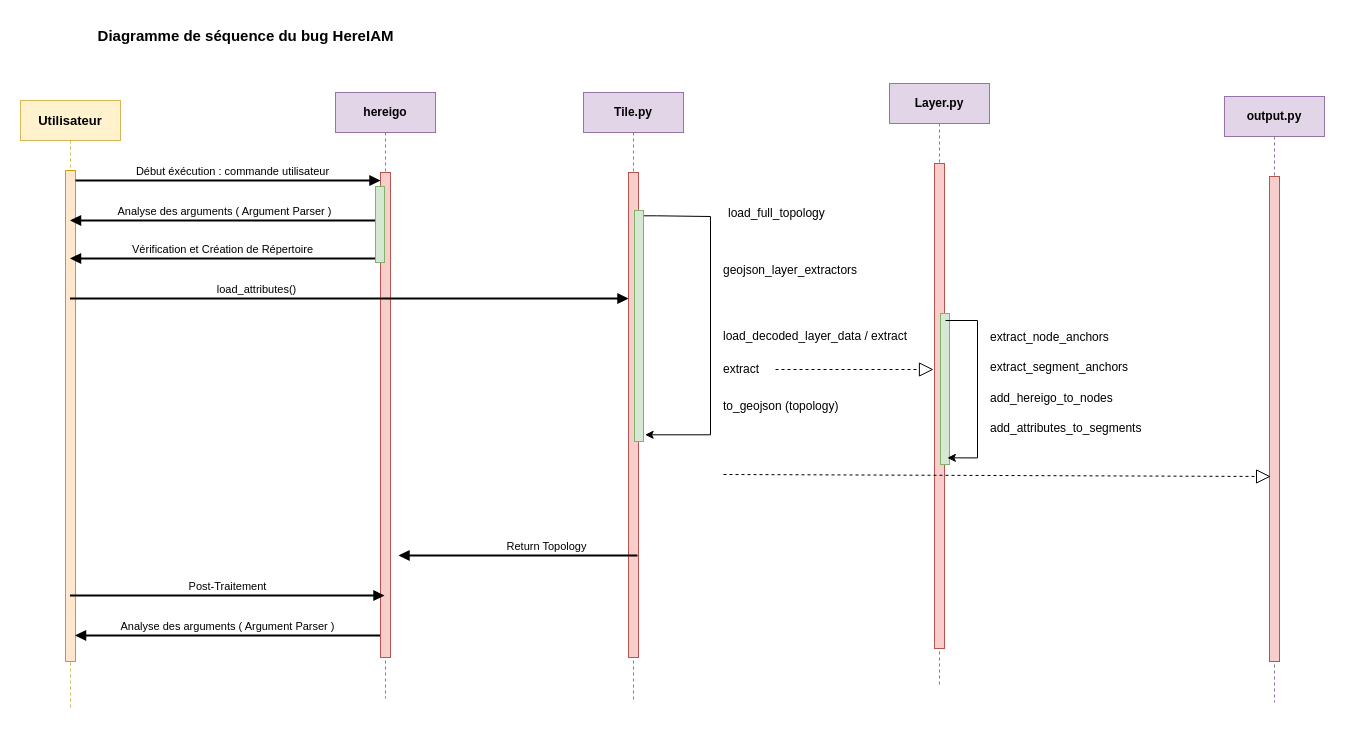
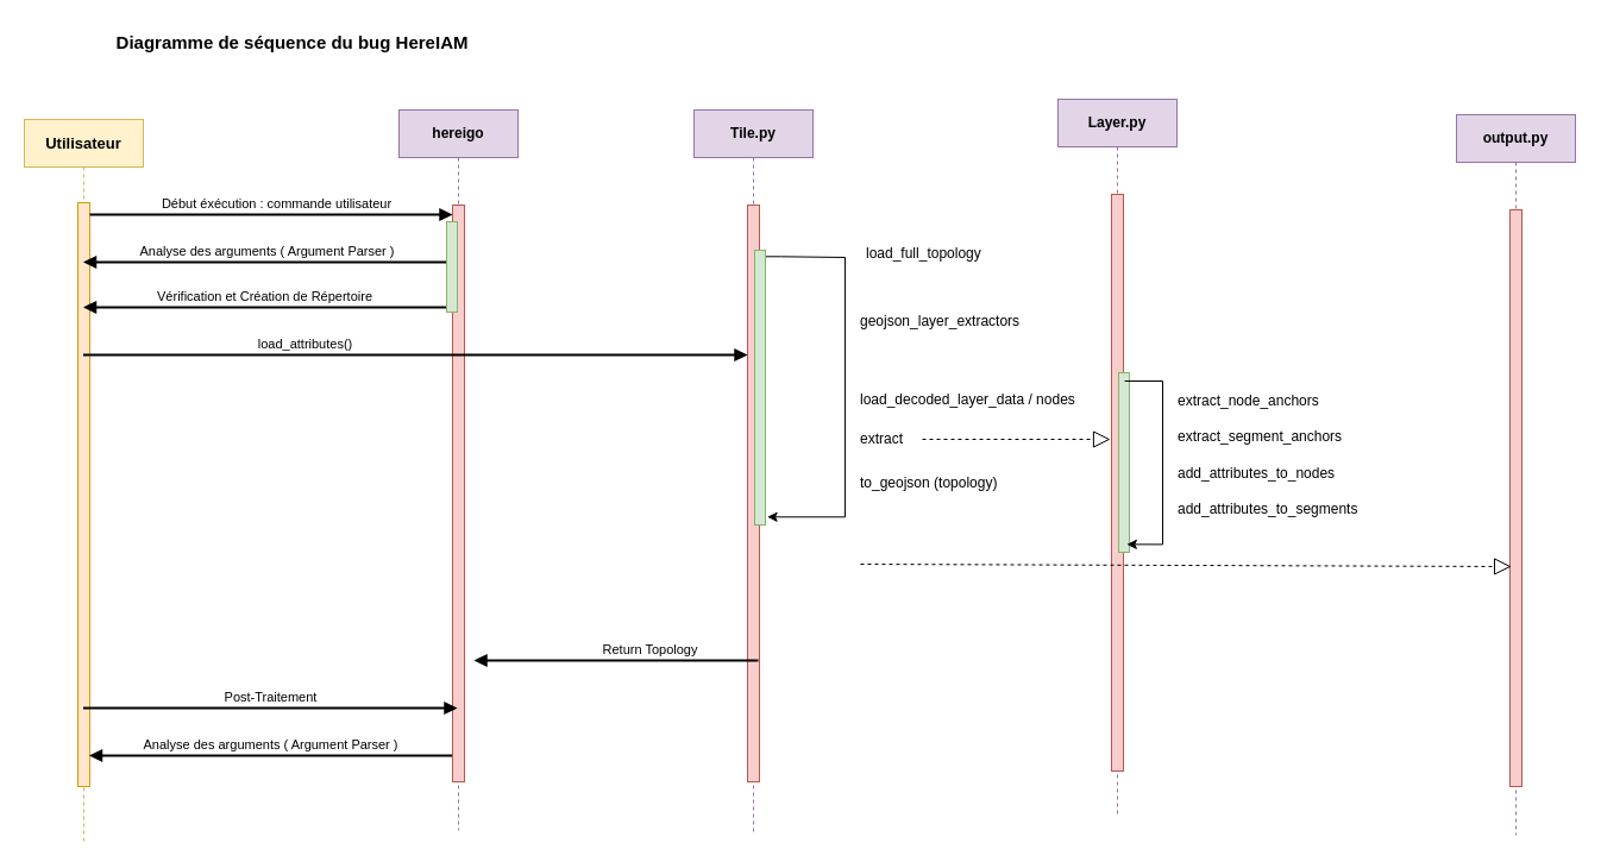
  <mxCell id="0" />
  <mxCell id="1" parent="0" />
  <mxCell id="2" value="&lt;span style=&quot;font-size: 13px;&quot;&gt;&lt;b&gt;Utilisateur&lt;/b&gt;&lt;/span&gt;" style="shape=umlLifeline;perimeter=lifelinePerimeter;whiteSpace=wrap;html=1;container=0;dropTarget=0;collapsible=0;recursiveResize=0;outlineConnect=0;portConstraint=eastwest;newEdgeStyle={&quot;edgeStyle&quot;:&quot;elbowEdgeStyle&quot;,&quot;elbow&quot;:&quot;vertical&quot;,&quot;curved&quot;:0,&quot;rounded&quot;:0};fillColor=#fff2cc;strokeColor=#d6b656;" parent="1" vertex="1"><mxGeometry x="20" y="100" width="100" height="608" as="geometry" /></mxCell>
  <mxCell id="3" value="" style="html=1;points=[];perimeter=orthogonalPerimeter;outlineConnect=0;targetShapes=umlLifeline;portConstraint=eastwest;newEdgeStyle={&quot;edgeStyle&quot;:&quot;elbowEdgeStyle&quot;,&quot;elbow&quot;:&quot;vertical&quot;,&quot;curved&quot;:0,&quot;rounded&quot;:0};fillColor=#ffe6cc;strokeColor=#d79b00;" parent="2" vertex="1"><mxGeometry x="45" y="70" width="10" height="491" as="geometry" /></mxCell>
  <mxCell id="4" value="&lt;b&gt;hereigo&lt;/b&gt;" style="shape=umlLifeline;perimeter=lifelinePerimeter;whiteSpace=wrap;html=1;container=0;dropTarget=0;collapsible=0;recursiveResize=0;outlineConnect=0;portConstraint=eastwest;newEdgeStyle={&quot;edgeStyle&quot;:&quot;elbowEdgeStyle&quot;,&quot;elbow&quot;:&quot;vertical&quot;,&quot;curved&quot;:0,&quot;rounded&quot;:0};fillColor=#e1d5e7;strokeColor=#9673a6;" parent="1" vertex="1"><mxGeometry x="335" y="92" width="100" height="606" as="geometry" /></mxCell>
  <mxCell id="5" value="" style="html=1;points=[];perimeter=orthogonalPerimeter;outlineConnect=0;targetShapes=umlLifeline;portConstraint=eastwest;newEdgeStyle={&quot;edgeStyle&quot;:&quot;elbowEdgeStyle&quot;,&quot;elbow&quot;:&quot;vertical&quot;,&quot;curved&quot;:0,&quot;rounded&quot;:0};fillColor=#f8cecc;strokeColor=#b85450;" parent="4" vertex="1"><mxGeometry x="45" y="80" width="10" height="485" as="geometry" /></mxCell>
  <mxCell id="6" value="" style="html=1;verticalAlign=bottom;endArrow=block;edgeStyle=elbowEdgeStyle;elbow=vertical;curved=0;rounded=0;strokeWidth=2;" parent="1" source="3" target="5" edge="1"><mxGeometry relative="1" as="geometry"><mxPoint x="175" y="190" as="sourcePoint" /><Array as="points"><mxPoint x="160" y="180" /></Array><mxPoint as="offset" /></mxGeometry></mxCell>
  <mxCell id="7" value="Début éxécution : commande utilisateur" style="edgeLabel;html=1;align=center;verticalAlign=middle;resizable=0;points=[];" vertex="1" connectable="0" parent="6"><mxGeometry x="-0.187" y="1" relative="1" as="geometry"><mxPoint x="32" y="-9" as="offset" /></mxGeometry></mxCell>
  <mxCell id="8" value="Analyse des arguments ( Argument Parser )" style="html=1;verticalAlign=bottom;endArrow=block;edgeStyle=elbowEdgeStyle;elbow=vertical;curved=0;rounded=0;strokeWidth=2;" parent="1" source="5" target="2" edge="1"><mxGeometry x="0.003" relative="1" as="geometry"><mxPoint x="155" y="220" as="sourcePoint" /><Array as="points"><mxPoint x="170" y="220" /></Array><mxPoint x="80" y="220" as="targetPoint" /><mxPoint as="offset" /></mxGeometry></mxCell>
  <mxCell id="9" value="&lt;b&gt;&lt;font style=&quot;font-size: 15px;&quot;&gt;Diagramme de séquence du bug HereIAM&lt;/font&gt;&lt;/b&gt;" style="text;html=1;align=center;verticalAlign=middle;resizable=0;points=[];autosize=1;strokeColor=none;fillColor=none;" vertex="1" parent="1"><mxGeometry x="85" y="20" width="320" height="30" as="geometry" /></mxCell>
  <mxCell id="10" value="Post-Traitement" style="html=1;verticalAlign=bottom;endArrow=block;edgeStyle=elbowEdgeStyle;elbow=vertical;curved=0;rounded=0;strokeWidth=2;" edge="1" parent="1"><mxGeometry x="-0.002" relative="1" as="geometry"><mxPoint x="69.5" y="595" as="sourcePoint" /><Array as="points"><mxPoint x="154.5" y="595" /></Array><mxPoint x="384" y="595" as="targetPoint" /><mxPoint as="offset" /></mxGeometry></mxCell>
  <mxCell id="11" value="Analyse des arguments ( Argument Parser )" style="html=1;verticalAlign=bottom;endArrow=block;edgeStyle=elbowEdgeStyle;elbow=vertical;curved=0;rounded=0;strokeWidth=2;" edge="1" parent="1"><mxGeometry relative="1" as="geometry"><mxPoint x="379.5" y="635" as="sourcePoint" /><Array as="points"><mxPoint x="164.5" y="635" /></Array><mxPoint x="74.5" y="635" as="targetPoint" /></mxGeometry></mxCell>
  <mxCell id="12" value="Vérification et Création de Répertoire" style="html=1;verticalAlign=bottom;endArrow=block;edgeStyle=elbowEdgeStyle;elbow=vertical;curved=0;rounded=0;strokeWidth=2;" edge="1" parent="1" target="2"><mxGeometry relative="1" as="geometry"><mxPoint x="375" y="258" as="sourcePoint" /><Array as="points" /><mxPoint x="85" y="256" as="targetPoint" /></mxGeometry></mxCell>
  <mxCell id="13" value="&lt;b&gt;Tile.py&lt;/b&gt;" style="shape=umlLifeline;perimeter=lifelinePerimeter;whiteSpace=wrap;html=1;container=0;dropTarget=0;collapsible=0;recursiveResize=0;outlineConnect=0;portConstraint=eastwest;newEdgeStyle={&quot;edgeStyle&quot;:&quot;elbowEdgeStyle&quot;,&quot;elbow&quot;:&quot;vertical&quot;,&quot;curved&quot;:0,&quot;rounded&quot;:0};fillColor=#e1d5e7;strokeColor=#9673a6;" vertex="1" parent="1"><mxGeometry x="583" y="92" width="100" height="609" as="geometry" /></mxCell>
  <mxCell id="14" value="" style="html=1;points=[];perimeter=orthogonalPerimeter;outlineConnect=0;targetShapes=umlLifeline;portConstraint=eastwest;newEdgeStyle={&quot;edgeStyle&quot;:&quot;elbowEdgeStyle&quot;,&quot;elbow&quot;:&quot;vertical&quot;,&quot;curved&quot;:0,&quot;rounded&quot;:0};fillColor=#f8cecc;strokeColor=#b85450;" vertex="1" parent="13"><mxGeometry x="45" y="80" width="10" height="485" as="geometry" /></mxCell>
  <mxCell id="15" value="&lt;b&gt;Layer.py&lt;/b&gt;" style="shape=umlLifeline;perimeter=lifelinePerimeter;whiteSpace=wrap;html=1;container=0;dropTarget=0;collapsible=0;recursiveResize=0;outlineConnect=0;portConstraint=eastwest;newEdgeStyle={&quot;edgeStyle&quot;:&quot;elbowEdgeStyle&quot;,&quot;elbow&quot;:&quot;vertical&quot;,&quot;curved&quot;:0,&quot;rounded&quot;:0};fillColor=#e1d5e7;strokeColor=#9673a6;" vertex="1" parent="1"><mxGeometry x="889" y="83" width="100" height="602" as="geometry" /></mxCell>
  <mxCell id="16" value="" style="html=1;points=[];perimeter=orthogonalPerimeter;outlineConnect=0;targetShapes=umlLifeline;portConstraint=eastwest;newEdgeStyle={&quot;edgeStyle&quot;:&quot;elbowEdgeStyle&quot;,&quot;elbow&quot;:&quot;vertical&quot;,&quot;curved&quot;:0,&quot;rounded&quot;:0};fillColor=#f8cecc;strokeColor=#b85450;" vertex="1" parent="15"><mxGeometry x="45" y="80" width="10" height="485" as="geometry" /></mxCell>
  <mxCell id="17" value="&lt;b&gt;output.py&lt;/b&gt;" style="shape=umlLifeline;perimeter=lifelinePerimeter;whiteSpace=wrap;html=1;container=0;dropTarget=0;collapsible=0;recursiveResize=0;outlineConnect=0;portConstraint=eastwest;newEdgeStyle={&quot;edgeStyle&quot;:&quot;elbowEdgeStyle&quot;,&quot;elbow&quot;:&quot;vertical&quot;,&quot;curved&quot;:0,&quot;rounded&quot;:0};fillColor=#e1d5e7;strokeColor=#9673a6;" vertex="1" parent="1"><mxGeometry x="1224" y="96" width="100" height="606" as="geometry" /></mxCell>
  <mxCell id="18" value="" style="html=1;points=[];perimeter=orthogonalPerimeter;outlineConnect=0;targetShapes=umlLifeline;portConstraint=eastwest;newEdgeStyle={&quot;edgeStyle&quot;:&quot;elbowEdgeStyle&quot;,&quot;elbow&quot;:&quot;vertical&quot;,&quot;curved&quot;:0,&quot;rounded&quot;:0};fillColor=#f8cecc;strokeColor=#b85450;" vertex="1" parent="17"><mxGeometry x="45" y="80" width="10" height="485" as="geometry" /></mxCell>
  <mxCell id="19" value="" style="rounded=0;whiteSpace=wrap;html=1;fillColor=#d5e8d4;strokeColor=#82b366;" vertex="1" parent="1"><mxGeometry x="375" y="186" width="9" height="76" as="geometry" /></mxCell>
  <mxCell id="20" value="load_attributes()" style="html=1;verticalAlign=bottom;endArrow=block;edgeStyle=elbowEdgeStyle;elbow=vertical;curved=0;rounded=0;strokeWidth=2;" edge="1" parent="1" source="2"><mxGeometry x="-0.333" relative="1" as="geometry"><mxPoint x="389" y="297" as="sourcePoint" /><Array as="points" /><mxPoint x="628" y="298" as="targetPoint" /><mxPoint as="offset" /></mxGeometry></mxCell>
  <mxCell id="21" style="edgeStyle=orthogonalEdgeStyle;rounded=0;orthogonalLoop=1;jettySize=auto;html=1;exitX=0.924;exitY=0.023;exitDx=0;exitDy=0;exitPerimeter=0;entryX=1.178;entryY=0.971;entryDx=0;entryDy=0;entryPerimeter=0;" edge="1" parent="1" source="22" target="22"><mxGeometry relative="1" as="geometry"><Array as="points"><mxPoint x="656" y="215" /><mxPoint x="710" y="216" /><mxPoint x="710" y="434" /></Array></mxGeometry></mxCell>
  <mxCell id="22" value="" style="rounded=0;whiteSpace=wrap;html=1;fillColor=#d5e8d4;strokeColor=#82b366;" vertex="1" parent="1"><mxGeometry x="634" y="210" width="9" height="231" as="geometry" /></mxCell>
  <mxCell id="23" value="Return Topology" style="html=1;verticalAlign=bottom;endArrow=block;edgeStyle=elbowEdgeStyle;elbow=vertical;curved=0;rounded=0;strokeWidth=2;" edge="1" parent="1"><mxGeometry x="-0.238" relative="1" as="geometry"><mxPoint x="637" y="555" as="sourcePoint" /><Array as="points"><mxPoint x="525.5" y="555" /></Array><mxPoint x="398" y="555" as="targetPoint" /><mxPoint as="offset" /></mxGeometry></mxCell>
  <mxCell id="24" value="load_full_topology" style="text;html=1;align=left;verticalAlign=middle;resizable=0;points=[];autosize=1;strokeColor=none;fillColor=none;" vertex="1" parent="1"><mxGeometry x="726" y="200" width="115" height="26" as="geometry" /></mxCell>
  <mxCell id="25" value="geojson_layer_extractors" style="text;html=1;align=left;verticalAlign=middle;resizable=0;points=[];autosize=1;strokeColor=none;fillColor=none;" vertex="1" parent="1"><mxGeometry x="721" y="257" width="150" height="26" as="geometry" /></mxCell>
- <mxCell id="26" value="load_decoded_layer_data /&amp;nbsp;extract" style="text;html=1;align=left;verticalAlign=middle;resizable=0;points=[];autosize=1;strokeColor=none;fillColor=none;" vertex="1" parent="1"><mxGeometry x="721" y="323" width="202" height="26" as="geometry" /></mxCell>
+ <mxCell id="26" value="load_decoded_layer_data /&amp;nbsp;nodes" style="text;html=1;align=left;verticalAlign=middle;resizable=0;points=[];autosize=1;strokeColor=none;fillColor=none;" vertex="1" parent="1"><mxGeometry x="721" y="323" width="202" height="26" as="geometry" /></mxCell>
  <mxCell id="27" value="extract" style="text;html=1;align=left;verticalAlign=middle;resizable=0;points=[];autosize=1;strokeColor=none;fillColor=none;" vertex="1" parent="1"><mxGeometry x="721" y="356" width="54" height="26" as="geometry" /></mxCell>
  <mxCell id="28" value="" style="endArrow=block;dashed=1;endFill=0;endSize=12;html=1;rounded=0;" edge="1" parent="1" source="27"><mxGeometry width="160" relative="1" as="geometry"><mxPoint x="775" y="369" as="sourcePoint" /><mxPoint x="933" y="369" as="targetPoint" /></mxGeometry></mxCell>
  <mxCell id="29" value="" style="rounded=0;whiteSpace=wrap;html=1;fillColor=#d5e8d4;strokeColor=#82b366;" vertex="1" parent="1"><mxGeometry x="940" y="313" width="9" height="151" as="geometry" /></mxCell>
  <mxCell id="30" value="extract_node_anchors" style="text;html=1;align=left;verticalAlign=middle;resizable=0;points=[];autosize=1;strokeColor=none;fillColor=none;" vertex="1" parent="1"><mxGeometry x="988" y="324" width="137" height="26" as="geometry" /></mxCell>
  <mxCell id="31" value="extract_segment_anchors" style="text;html=1;align=left;verticalAlign=middle;resizable=0;points=[];autosize=1;strokeColor=none;fillColor=none;" vertex="1" parent="1"><mxGeometry x="988" y="354" width="156" height="26" as="geometry" /></mxCell>
- <mxCell id="32" value="add_hereigo_to_nodes" style="text;html=1;align=left;verticalAlign=middle;resizable=0;points=[];autosize=1;strokeColor=none;fillColor=none;" vertex="1" parent="1"><mxGeometry x="988" y="385" width="150" height="26" as="geometry" /></mxCell>
+ <mxCell id="32" value="add_attributes_to_nodes" style="text;html=1;align=left;verticalAlign=middle;resizable=0;points=[];autosize=1;strokeColor=none;fillColor=none;" vertex="1" parent="1"><mxGeometry x="988" y="385" width="150" height="26" as="geometry" /></mxCell>
  <mxCell id="33" value="add_attributes_to_segments" style="text;html=1;align=left;verticalAlign=middle;resizable=0;points=[];autosize=1;strokeColor=none;fillColor=none;" vertex="1" parent="1"><mxGeometry x="988" y="415" width="169" height="26" as="geometry" /></mxCell>
  <mxCell id="34" style="edgeStyle=orthogonalEdgeStyle;rounded=0;orthogonalLoop=1;jettySize=auto;html=1;entryX=0.761;entryY=0.956;entryDx=0;entryDy=0;entryPerimeter=0;" edge="1" parent="1" target="29"><mxGeometry relative="1" as="geometry"><mxPoint x="945" y="320" as="sourcePoint" /><Array as="points"><mxPoint x="977" y="320" /><mxPoint x="977" y="457" /></Array></mxGeometry></mxCell>
  <mxCell id="35" value="to_geojson (topology)" style="text;html=1;align=left;verticalAlign=middle;resizable=0;points=[];autosize=1;strokeColor=none;fillColor=none;" vertex="1" parent="1"><mxGeometry x="721" y="393" width="133" height="26" as="geometry" /></mxCell>
  <mxCell id="36" value="" style="endArrow=block;dashed=1;endFill=0;endSize=12;html=1;rounded=0;" edge="1" parent="1"><mxGeometry width="160" relative="1" as="geometry"><mxPoint x="723" y="474" as="sourcePoint" /><mxPoint x="1270.12" y="476.004" as="targetPoint" /></mxGeometry></mxCell>
